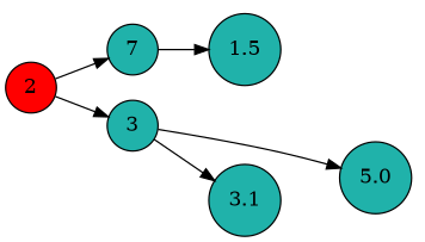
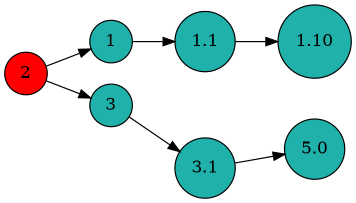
  digraph {
    rankdir=LR
    node [fillcolor=lightseagreen fontcolor=black shape=circle style=filled]
    2 [fillcolor=red]
-   1 [label=7]
+   1
    3
-   1.1 [label=1.5]
+   1.1
    n5 [label=5.0]
    3.1
+   1.10
    2 -> 1
    2 -> 3
    1 -> 1.1
-   3 -> n5
+   3.1 -> n5
    3 -> 3.1
+   1.1 -> 1.10
  }
